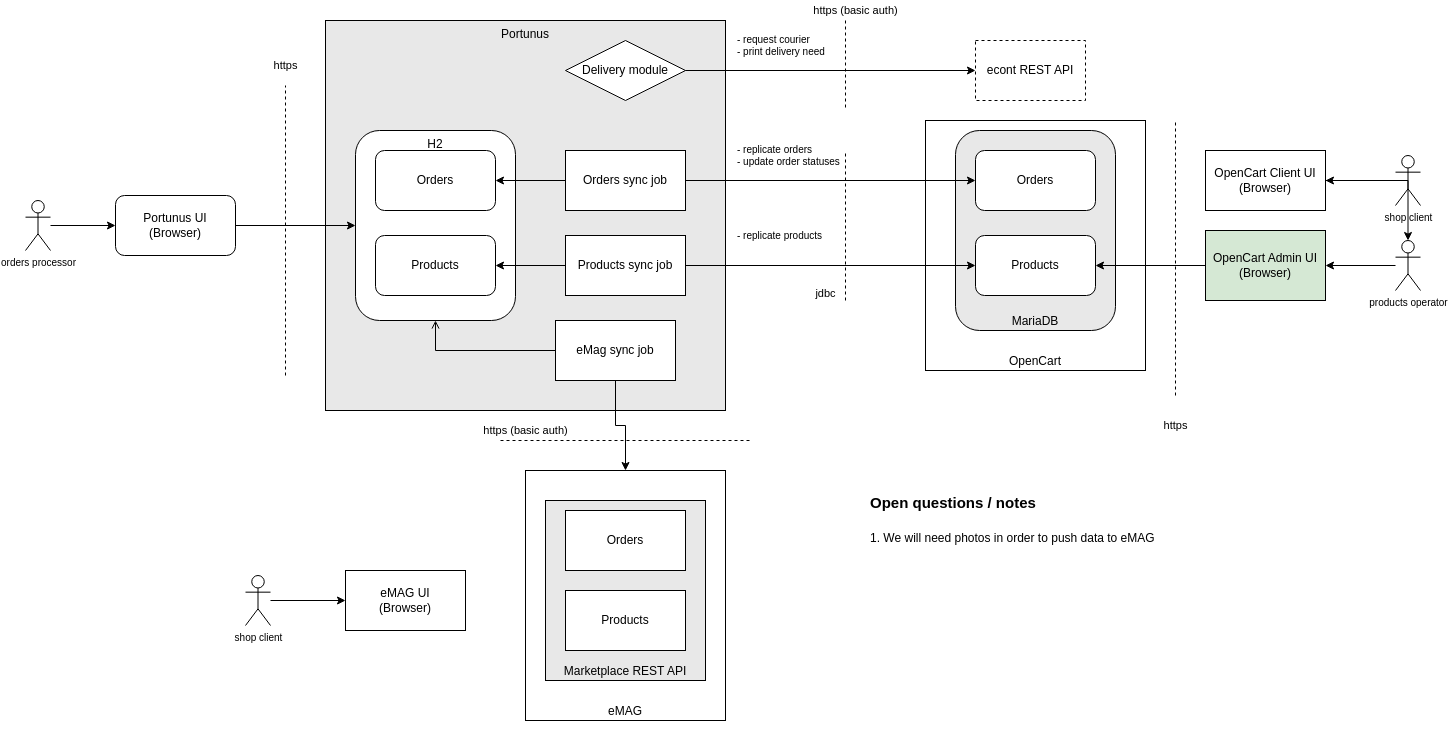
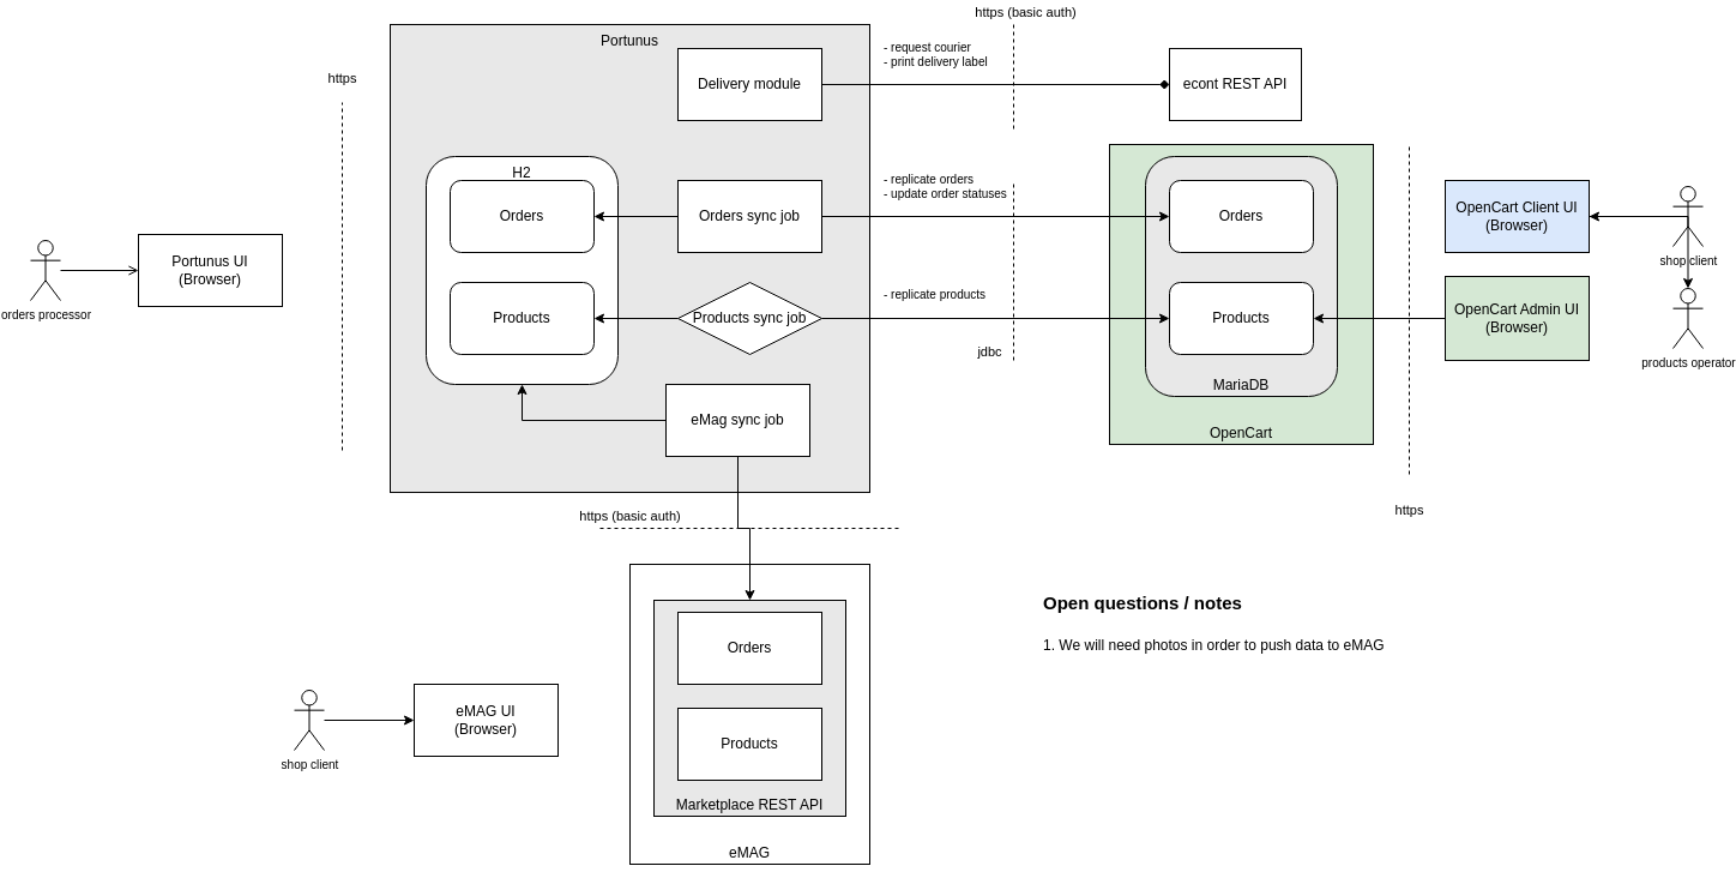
  <mxCell id="0" />
  <mxCell id="1" parent="0" />
  <mxCell id="2" value="eMAG" style="rounded=0;whiteSpace=wrap;html=1;verticalAlign=bottom;" vertex="1" parent="1"><mxGeometry x="520" y="470" width="200" height="250" as="geometry" /></mxCell>
  <mxCell id="3" value="Marketplace REST API" style="rounded=0;whiteSpace=wrap;html=1;verticalAlign=bottom;fillColor=#E8E8E8;" vertex="1" parent="1"><mxGeometry x="540" y="500" width="160" height="180" as="geometry" /></mxCell>
  <mxCell id="4" value="Orders" style="rounded=0;whiteSpace=wrap;html=1;" vertex="1" parent="1"><mxGeometry x="560" y="510" width="120" height="60" as="geometry" /></mxCell>
  <mxCell id="5" value="Products" style="rounded=0;whiteSpace=wrap;html=1;" vertex="1" parent="1"><mxGeometry x="560" y="590" width="120" height="60" as="geometry" /></mxCell>
  <mxCell id="6" value="Portunus" style="rounded=0;whiteSpace=wrap;html=1;verticalAlign=top;labelBackgroundColor=none;fillColor=#E8E8E8;strokeColor=default;gradientColor=none;" vertex="1" parent="1"><mxGeometry x="320" y="20" width="400" height="390" as="geometry" /></mxCell>
  <mxCell id="7" value="H2" style="rounded=1;whiteSpace=wrap;html=1;verticalAlign=top;fillColor=default;" vertex="1" parent="1"><mxGeometry x="350" y="130" width="160" height="190" as="geometry" /></mxCell>
  <mxCell id="8" value="Products" style="rounded=1;whiteSpace=wrap;html=1;" vertex="1" parent="1"><mxGeometry x="370" y="235" width="120" height="60" as="geometry" /></mxCell>
  <mxCell id="9" value="Orders" style="rounded=1;whiteSpace=wrap;html=1;" vertex="1" parent="1"><mxGeometry x="370" y="150" width="120" height="60" as="geometry" /></mxCell>
- <mxCell id="10" value="OpenCart" style="rounded=0;whiteSpace=wrap;html=1;verticalAlign=bottom;" vertex="1" parent="1"><mxGeometry x="920" y="120" width="220" height="250" as="geometry" /></mxCell>
+ <mxCell id="10" value="OpenCart" style="rounded=0;whiteSpace=wrap;html=1;verticalAlign=bottom;fillColor=#d5e8d4;" vertex="1" parent="1"><mxGeometry x="920" y="120" width="220" height="250" as="geometry" /></mxCell>
  <mxCell id="11" value="MariaDB" style="rounded=1;whiteSpace=wrap;html=1;verticalAlign=bottom;fillColor=#E8E8E8;" vertex="1" parent="1"><mxGeometry x="950" y="130" width="160" height="200" as="geometry" /></mxCell>
  <mxCell id="12" value="Products" style="rounded=1;whiteSpace=wrap;html=1;" vertex="1" parent="1"><mxGeometry x="970" y="235" width="120" height="60" as="geometry" /></mxCell>
  <mxCell id="13" value="Orders" style="rounded=1;whiteSpace=wrap;html=1;" vertex="1" parent="1"><mxGeometry x="970" y="150" width="120" height="60" as="geometry" /></mxCell>
- <mxCell id="14" value="OpenCart Client UI&lt;br&gt;(Browser)" style="rounded=0;whiteSpace=wrap;html=1;" vertex="1" parent="1"><mxGeometry x="1200" y="150" width="120" height="60" as="geometry" /></mxCell>
- <mxCell id="15" style="edgeStyle=orthogonalEdgeStyle;rounded=0;orthogonalLoop=1;jettySize=auto;html=1;entryX=1;entryY=0.5;entryDx=0;entryDy=0;" edge="1" parent="1" source="16" target="18"><mxGeometry relative="1" as="geometry" /></mxCell>
+ <mxCell id="14" value="OpenCart Client UI&lt;br&gt;(Browser)" style="rounded=0;whiteSpace=wrap;html=1;fillColor=#dae8fc;" vertex="1" parent="1"><mxGeometry x="1200" y="150" width="120" height="60" as="geometry" /></mxCell>
  <mxCell id="16" value="products operator" style="shape=umlActor;verticalLabelPosition=bottom;verticalAlign=top;html=1;outlineConnect=0;fontSize=10;" vertex="1" parent="1"><mxGeometry x="1390" y="240" width="25" height="50" as="geometry" /></mxCell>
  <mxCell id="17" style="edgeStyle=orthogonalEdgeStyle;rounded=0;orthogonalLoop=1;jettySize=auto;html=1;entryX=1;entryY=0.5;entryDx=0;entryDy=0;" edge="1" parent="1" source="18" target="12"><mxGeometry relative="1" as="geometry" /></mxCell>
  <mxCell id="18" value="OpenCart Admin UI&lt;br&gt;(Browser)" style="rounded=0;whiteSpace=wrap;html=1;fillColor=#d5e8d4;" vertex="1" parent="1"><mxGeometry x="1200" y="230" width="120" height="70" as="geometry" /></mxCell>
  <mxCell id="19" style="edgeStyle=orthogonalEdgeStyle;rounded=0;orthogonalLoop=1;jettySize=auto;html=1;entryX=1;entryY=0.5;entryDx=0;entryDy=0;" edge="1" parent="1" source="21" target="8"><mxGeometry relative="1" as="geometry" /></mxCell>
  <mxCell id="20" style="edgeStyle=orthogonalEdgeStyle;rounded=0;orthogonalLoop=1;jettySize=auto;html=1;entryX=0;entryY=0.5;entryDx=0;entryDy=0;" edge="1" parent="1" source="21" target="12"><mxGeometry relative="1" as="geometry" /></mxCell>
- <mxCell id="21" value="Products sync job" style="rounded=0;whiteSpace=wrap;html=1;" vertex="1" parent="1"><mxGeometry x="560" y="235" width="120" height="60" as="geometry" /></mxCell>
+ <mxCell id="21" value="Products sync job" style="rhombus;whiteSpace=wrap;html=1;" vertex="1" parent="1"><mxGeometry x="560" y="235" width="120" height="60" as="geometry" /></mxCell>
  <mxCell id="22" value="" style="edgeStyle=orthogonalEdgeStyle;rounded=0;orthogonalLoop=1;jettySize=auto;html=1;entryX=0;entryY=0.5;entryDx=0;entryDy=0;" edge="1" parent="1" source="24" target="13"><mxGeometry x="0.091" y="20" relative="1" as="geometry"><mxPoint as="offset" /></mxGeometry></mxCell>
  <mxCell id="23" style="edgeStyle=orthogonalEdgeStyle;rounded=0;orthogonalLoop=1;jettySize=auto;html=1;entryX=1;entryY=0.5;entryDx=0;entryDy=0;" edge="1" parent="1" source="24" target="9"><mxGeometry relative="1" as="geometry" /></mxCell>
  <mxCell id="24" value="Orders sync job" style="rounded=0;whiteSpace=wrap;html=1;" vertex="1" parent="1"><mxGeometry x="560" y="150" width="120" height="60" as="geometry" /></mxCell>
- <mxCell id="25" style="edgeStyle=orthogonalEdgeStyle;rounded=0;orthogonalLoop=1;jettySize=auto;html=1;" edge="1" parent="1" source="27" target="2"><mxGeometry relative="1" as="geometry" /></mxCell>
- <mxCell id="26" style="edgeStyle=orthogonalEdgeStyle;rounded=0;orthogonalLoop=1;jettySize=auto;html=1;entryX=0.5;entryY=1;entryDx=0;entryDy=0;endArrow=open;" edge="1" parent="1" source="27" target="7"><mxGeometry relative="1" as="geometry" /></mxCell>
+ <mxCell id="25" style="edgeStyle=orthogonalEdgeStyle;rounded=0;orthogonalLoop=1;jettySize=auto;html=1;entryX=0.5;entryY=0;entryDx=0;entryDy=0;" edge="1" parent="1" source="27" target="3"><mxGeometry relative="1" as="geometry" /></mxCell>
+ <mxCell id="26" style="edgeStyle=orthogonalEdgeStyle;rounded=0;orthogonalLoop=1;jettySize=auto;html=1;entryX=0.5;entryY=1;entryDx=0;entryDy=0;" edge="1" parent="1" source="27" target="7"><mxGeometry relative="1" as="geometry" /></mxCell>
  <mxCell id="27" value="eMag sync job" style="rounded=0;whiteSpace=wrap;html=1;" vertex="1" parent="1"><mxGeometry x="550" y="320" width="120" height="60" as="geometry" /></mxCell>
- <mxCell id="28" style="edgeStyle=orthogonalEdgeStyle;rounded=0;orthogonalLoop=1;jettySize=auto;html=1;entryX=0;entryY=0.5;entryDx=0;entryDy=0;" edge="1" parent="1" source="29" target="7"><mxGeometry relative="1" as="geometry" /></mxCell>
- <mxCell id="29" value="Portunus UI&lt;br&gt;(Browser)" style="whiteSpace=wrap;html=1;rounded=1;" vertex="1" parent="1"><mxGeometry x="110" y="195" width="120" height="60" as="geometry" /></mxCell>
+ <mxCell id="29" value="Portunus UI&lt;br&gt;(Browser)" style="rounded=0;whiteSpace=wrap;html=1;" vertex="1" parent="1"><mxGeometry x="110" y="195" width="120" height="60" as="geometry" /></mxCell>
  <mxCell id="30" value="https" style="endArrow=none;dashed=1;html=1;rounded=0;verticalAlign=middle;" edge="1" parent="1"><mxGeometry x="1" y="20" width="50" height="50" relative="1" as="geometry"><mxPoint x="280" y="375" as="sourcePoint" /><mxPoint x="280" y="85" as="targetPoint" /><mxPoint x="20" y="-20" as="offset" /></mxGeometry></mxCell>
  <mxCell id="31" value="https" style="endArrow=none;dashed=1;html=1;rounded=0;verticalAlign=middle;" edge="1" parent="1"><mxGeometry x="-1" y="-30" width="50" height="50" relative="1" as="geometry"><mxPoint x="1170" y="395" as="sourcePoint" /><mxPoint x="1170" y="120" as="targetPoint" /><mxPoint x="-30" y="30" as="offset" /></mxGeometry></mxCell>
  <mxCell id="32" value="jdbc" style="endArrow=none;dashed=1;html=1;rounded=0;verticalAlign=middle;" edge="1" parent="1"><mxGeometry x="-0.909" y="20" width="50" height="50" relative="1" as="geometry"><mxPoint x="840" y="300" as="sourcePoint" /><mxPoint x="840" y="150" as="targetPoint" /><mxPoint as="offset" /></mxGeometry></mxCell>
  <mxCell id="33" value="https (basic auth)" style="endArrow=none;dashed=1;html=1;rounded=0;verticalAlign=middle;" edge="1" parent="1"><mxGeometry x="-0.8" y="10" width="50" height="50" relative="1" as="geometry"><mxPoint x="495" y="440" as="sourcePoint" /><mxPoint x="745" y="440" as="targetPoint" /><mxPoint as="offset" /></mxGeometry></mxCell>
  <mxCell id="34" value="&lt;h1&gt;&lt;font style=&quot;font-size: 15px;&quot;&gt;Open questions / notes&lt;/font&gt;&lt;/h1&gt;&lt;p&gt;1. We will need photos in order to push data to eMAG&lt;/p&gt;&lt;p&gt;&lt;br&gt;&lt;/p&gt;" style="text;html=1;strokeColor=none;fillColor=none;spacing=5;spacingTop=-20;whiteSpace=wrap;overflow=hidden;rounded=0;" vertex="1" parent="1"><mxGeometry x="860" y="480" width="320" height="120" as="geometry" /></mxCell>
  <mxCell id="35" value="- replicate orders&lt;br style=&quot;font-size: 10px;&quot;&gt;&lt;div style=&quot;font-size: 10px;&quot;&gt;&lt;span style=&quot;background-color: initial; font-size: 10px;&quot;&gt;- update order statuses&lt;/span&gt;&lt;/div&gt;" style="text;html=1;strokeColor=none;fillColor=none;align=left;verticalAlign=middle;whiteSpace=wrap;rounded=0;fontSize=10;" vertex="1" parent="1"><mxGeometry x="730" y="140" width="130" height="30" as="geometry" /></mxCell>
- <mxCell id="36" value="- replicate products" style="text;html=1;strokeColor=none;fillColor=none;align=left;verticalAlign=middle;whiteSpace=wrap;rounded=0;fontSize=10;" vertex="1" parent="1"><mxGeometry x="730" y="220" width="100" height="30" as="geometry" /></mxCell>
+ <mxCell id="36" value="- replicate products" style="text;html=1;strokeColor=none;fillColor=none;align=left;verticalAlign=middle;whiteSpace=wrap;rounded=0;fontSize=10;" vertex="1" parent="1"><mxGeometry x="730" y="230" width="100" height="30" as="geometry" /></mxCell>
  <mxCell id="37" value="eMAG UI&lt;br&gt;(Browser)" style="rounded=0;whiteSpace=wrap;html=1;" vertex="1" parent="1"><mxGeometry x="340" y="570" width="120" height="60" as="geometry" /></mxCell>
- <mxCell id="38" value="econt REST API" style="rounded=0;whiteSpace=wrap;html=1;dashed=1;" vertex="1" parent="1"><mxGeometry x="970" y="40" width="110" height="60" as="geometry" /></mxCell>
- <mxCell id="39" value="Delivery module" style="rhombus;whiteSpace=wrap;html=1;" vertex="1" parent="1"><mxGeometry x="560" y="40" width="120" height="60" as="geometry" /></mxCell>
+ <mxCell id="38" value="econt REST API" style="rounded=0;whiteSpace=wrap;html=1;" vertex="1" parent="1"><mxGeometry x="970" y="40" width="110" height="60" as="geometry" /></mxCell>
+ <mxCell id="39" value="Delivery module" style="rounded=0;whiteSpace=wrap;html=1;" vertex="1" parent="1"><mxGeometry x="560" y="40" width="120" height="60" as="geometry" /></mxCell>
  <mxCell id="40" value="https (basic auth)" style="endArrow=none;dashed=1;html=1;rounded=0;verticalAlign=middle;" edge="1" parent="1"><mxGeometry x="-1" y="14" width="50" height="50" relative="1" as="geometry"><mxPoint x="840" y="20" as="sourcePoint" /><mxPoint x="840" y="110" as="targetPoint" /><mxPoint x="-4" y="-10" as="offset" /></mxGeometry></mxCell>
  <mxCell id="41" style="edgeStyle=orthogonalEdgeStyle;rounded=0;orthogonalLoop=1;jettySize=auto;html=1;" edge="1" parent="1" source="14" target="16"><mxGeometry relative="1" as="geometry" /></mxCell>
- <mxCell id="42" style="edgeStyle=orthogonalEdgeStyle;rounded=0;orthogonalLoop=1;jettySize=auto;html=1;" edge="1" parent="1" source="39" target="38"><mxGeometry relative="1" as="geometry" /></mxCell>
- <mxCell id="43" value="- request courier&lt;br&gt;- print delivery need" style="text;html=1;strokeColor=none;fillColor=none;align=left;verticalAlign=middle;whiteSpace=wrap;rounded=0;fontSize=10;" vertex="1" parent="1"><mxGeometry x="730" y="30" width="130" height="30" as="geometry" /></mxCell>
+ <mxCell id="42" style="edgeStyle=orthogonalEdgeStyle;rounded=0;orthogonalLoop=1;jettySize=auto;html=1;endArrow=diamond;" edge="1" parent="1" source="39" target="38"><mxGeometry relative="1" as="geometry" /></mxCell>
+ <mxCell id="43" value="- request courier&lt;br&gt;- print delivery label" style="text;html=1;strokeColor=none;fillColor=none;align=left;verticalAlign=middle;whiteSpace=wrap;rounded=0;fontSize=10;" vertex="1" parent="1"><mxGeometry x="730" y="30" width="130" height="30" as="geometry" /></mxCell>
  <mxCell id="44" style="edgeStyle=orthogonalEdgeStyle;rounded=0;orthogonalLoop=1;jettySize=auto;html=1;entryX=1;entryY=0.5;entryDx=0;entryDy=0;" edge="1" parent="1" source="45" target="14"><mxGeometry relative="1" as="geometry" /></mxCell>
  <mxCell id="45" value="shop client" style="shape=umlActor;verticalLabelPosition=bottom;verticalAlign=top;html=1;outlineConnect=0;fontSize=10;" vertex="1" parent="1"><mxGeometry x="1390" y="155" width="25" height="50" as="geometry" /></mxCell>
  <mxCell id="46" style="edgeStyle=orthogonalEdgeStyle;rounded=0;orthogonalLoop=1;jettySize=auto;html=1;" edge="1" parent="1" source="47" target="37"><mxGeometry relative="1" as="geometry" /></mxCell>
  <mxCell id="47" value="shop client" style="shape=umlActor;verticalLabelPosition=bottom;verticalAlign=top;html=1;outlineConnect=0;fontSize=10;" vertex="1" parent="1"><mxGeometry x="240" y="575" width="25" height="50" as="geometry" /></mxCell>
- <mxCell id="48" style="edgeStyle=orthogonalEdgeStyle;rounded=0;orthogonalLoop=1;jettySize=auto;html=1;entryX=0;entryY=0.5;entryDx=0;entryDy=0;" edge="1" parent="1" source="49" target="29"><mxGeometry relative="1" as="geometry" /></mxCell>
+ <mxCell id="48" style="edgeStyle=orthogonalEdgeStyle;rounded=0;orthogonalLoop=1;jettySize=auto;html=1;entryX=0;entryY=0.5;entryDx=0;entryDy=0;endArrow=open;" edge="1" parent="1" source="49" target="29"><mxGeometry relative="1" as="geometry" /></mxCell>
  <mxCell id="49" value="orders processor" style="shape=umlActor;verticalLabelPosition=bottom;verticalAlign=top;html=1;outlineConnect=0;fontSize=10;" vertex="1" parent="1"><mxGeometry x="20" y="200" width="25" height="50" as="geometry" /></mxCell>
